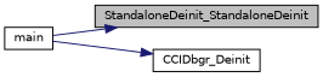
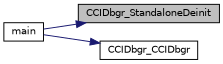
  digraph {
    rankdir=RL
    node [color=black fillcolor=white fontname=Helvetica fontsize=10 shape=record style=filled]
    edge [color=midnightblue dir=back fontname=Helvetica fontsize=10 labelfontname=Helvetica labelfontsize=10 style=solid]
-   n1 [fillcolor=grey75 fontcolor=black height=0.2 label=StandaloneDeinit_StandaloneDeinit width=0.4]
+   n1 [fillcolor=grey75 fontcolor=black height=0.2 label=CCIDbgr_StandaloneDeinit width=0.4]
    n2 [height=0.2 label=main width=0.4]
-   n3 [height=0.2 label=CCIDbgr_Deinit width=0.4]
+   n3 [height=0.2 label=CCIDbgr_CCIDbgr width=0.4]
    n1 -> n2
    n3 -> n2
  }
